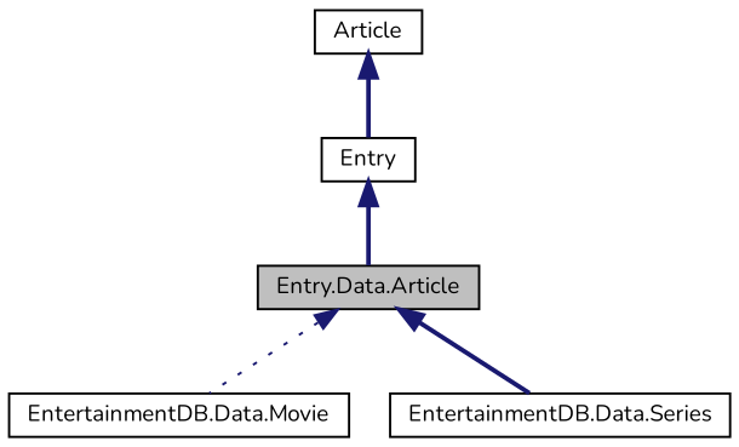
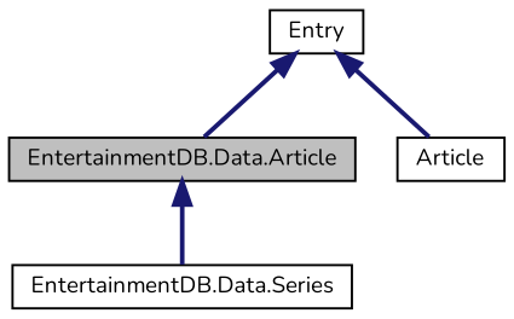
  digraph {
    fontname=Nunito
    node [color=black fillcolor=white fontname=Nunito fontsize=10 shape=record style=filled]
    edge [color=midnightblue dir=back fontname=Nunito fontsize=10 labelfontname=Helvetica labelfontsize=10 style=bold]
-   n1 [fillcolor=grey75 fontcolor=black height=0.2 label="Entry.Data.Article" width=0.4]
-   n2 [height=0.2 label="EntertainmentDB.Data.Movie" width=0.4]
+   n1 [fillcolor=grey75 fontcolor=black height=0.2 label="EntertainmentDB.Data.Article" width=0.4]
    n3 [height=0.2 label="EntertainmentDB.Data.Series" width=0.4]
    n4 [height=0.2 label=Entry width=0.4]
    n5 [height=0.2 label=Article width=0.4]
-   n1 -> n2 [style=dotted]
    n1 -> n3
    n4 -> n1
-   n5 -> n4
+   n4 -> n5
  }
